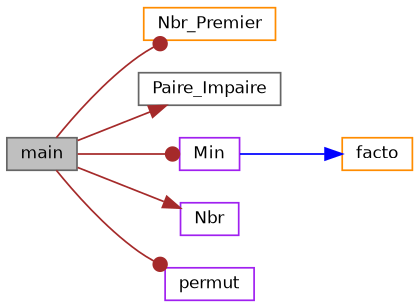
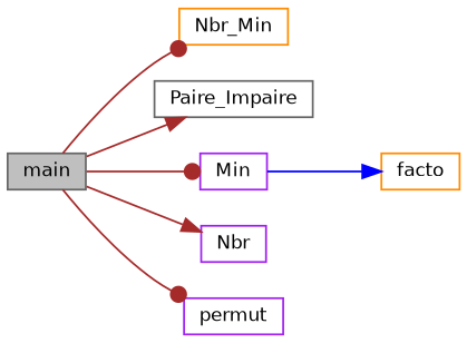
  digraph {
    rankdir=LR
    node [color=purple fillcolor=white fontname=Helvetica fontsize=10 shape=record style=filled]
    edge [arrowhead=dot color=brown fontname=Helvetica fontsize=10 labelfontname=Helvetica labelfontsize=10 style=solid]
    n1 [color=gray40 fillcolor=grey75 fontcolor=black height=0.2 label=main width=0.4]
-   n2 [color=darkorange height=0.2 label=Nbr_Premier width=0.4]
+   n2 [color=darkorange height=0.2 label=Nbr_Min width=0.4]
    n3 [color=gray40 height=0.2 label=Paire_Impaire width=0.4]
    n4 [height=0.2 label=Min width=0.4]
    n5 [height=0.2 label=Nbr width=0.4]
    n6 [height=0.2 label=permut width=0.4]
    n7 [color=darkorange height=0.2 label=facto width=0.4]
    n1 -> n2
    n1 -> n3 [arrowhead=normal]
    n1 -> n4
    n1 -> n5 [arrowhead=normal]
    n1 -> n6
    n4 -> n7 [arrowhead=normal color=blue]
  }
